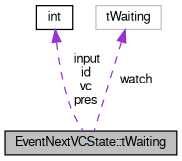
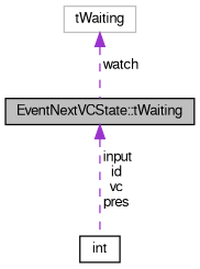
  digraph {
    node [color=black fontname=FreeSans fontsize=10 shape=record]
    edge [color=darkorchid3 dir=back fontname=FreeSans fontsize=10 labelfontname=FreeSans labelfontsize=10 style=dashed]
    n1 [fillcolor=grey75 fontcolor=black height=0.2 label="EventNextVCState::tWaiting" style=filled width=0.4]
    n2 [height=0.2 label=int width=0.4]
    n3 [color=grey75 height=0.2 label=tWaiting width=0.4]
-   n2 -> n1 [label=" input\nid\nvc\npres"]
+   n1 -> n2 [label=" input\nid\nvc\npres"]
    n3 -> n1 [label=" watch"]
  }
